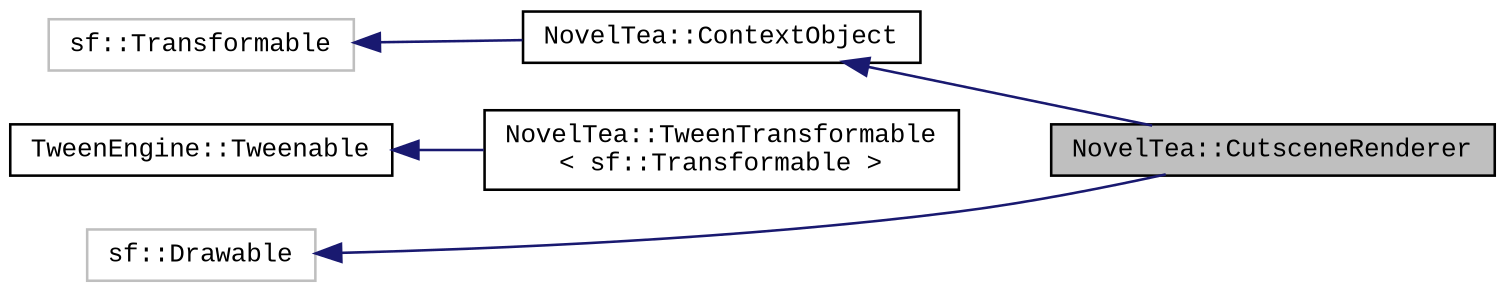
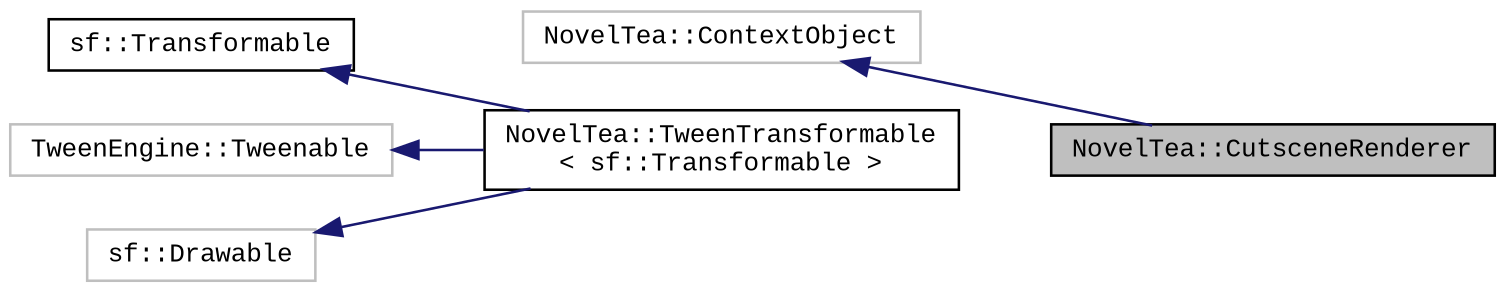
  digraph {
    fontname="Liberation Mono"
    rankdir=LR
    node [color=black fontname="Liberation Mono" fontsize=10 shape=record]
    edge [color=midnightblue dir=back fontname="Liberation Mono" fontsize=10 labelfontname=Helvetica labelfontsize=10 style=solid]
    n1 [fillcolor=grey75 fontcolor=black height=0.2 label="NovelTea::CutsceneRenderer" style=filled width=0.4]
-   n2 [height=0.2 label="NovelTea::ContextObject" width=0.4]
+   n2 [color=grey75 height=0.2 label="NovelTea::ContextObject" width=0.4]
    n3 [color=grey75 height=0.2 label="sf::Drawable" width=0.4]
    n4 [height=0.2 label="NovelTea::TweenTransformable\l\< sf::Transformable \>" width=0.4]
-   n5 [color=grey75 height=0.2 label="sf::Transformable" width=0.4]
-   n6 [height=0.2 label="TweenEngine::Tweenable" width=0.4]
+   n5 [height=0.2 label="sf::Transformable" width=0.4]
+   n6 [color=grey75 height=0.2 label="TweenEngine::Tweenable" width=0.4]
    n2 -> n1
-   n3 -> n1
-   n5 -> n2
+   n3 -> n4
+   n5 -> n4
    n6 -> n4
  }
